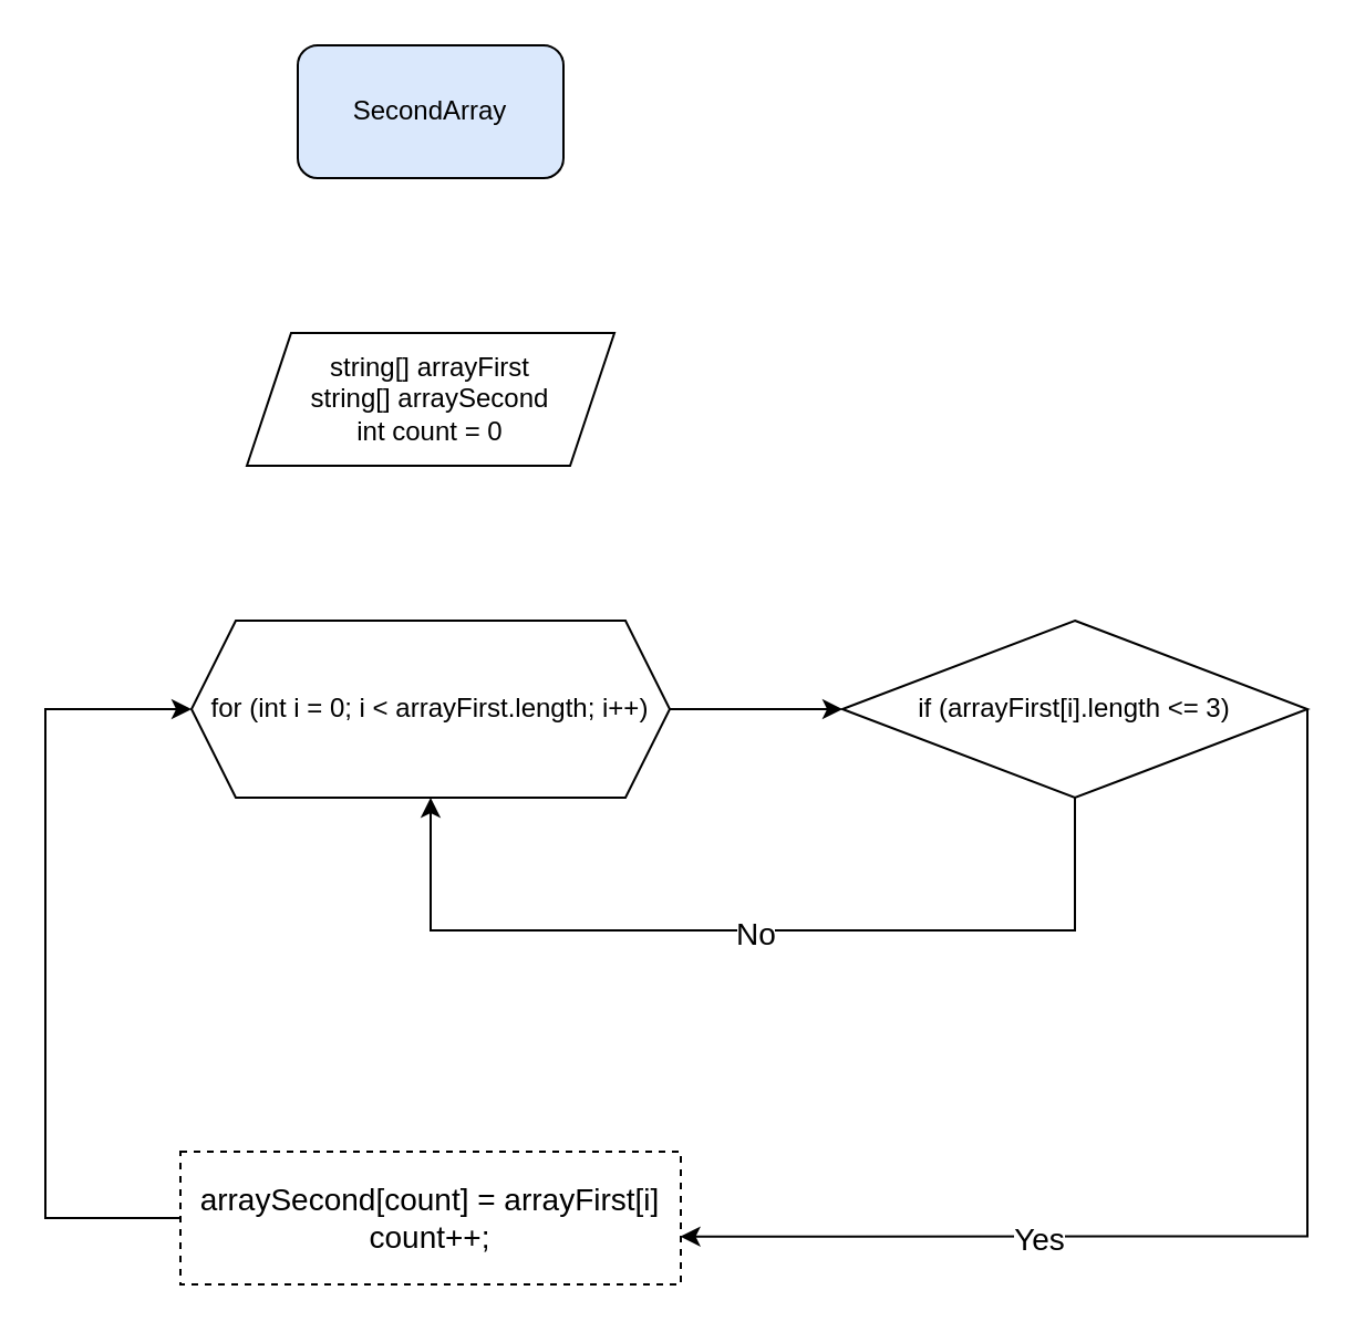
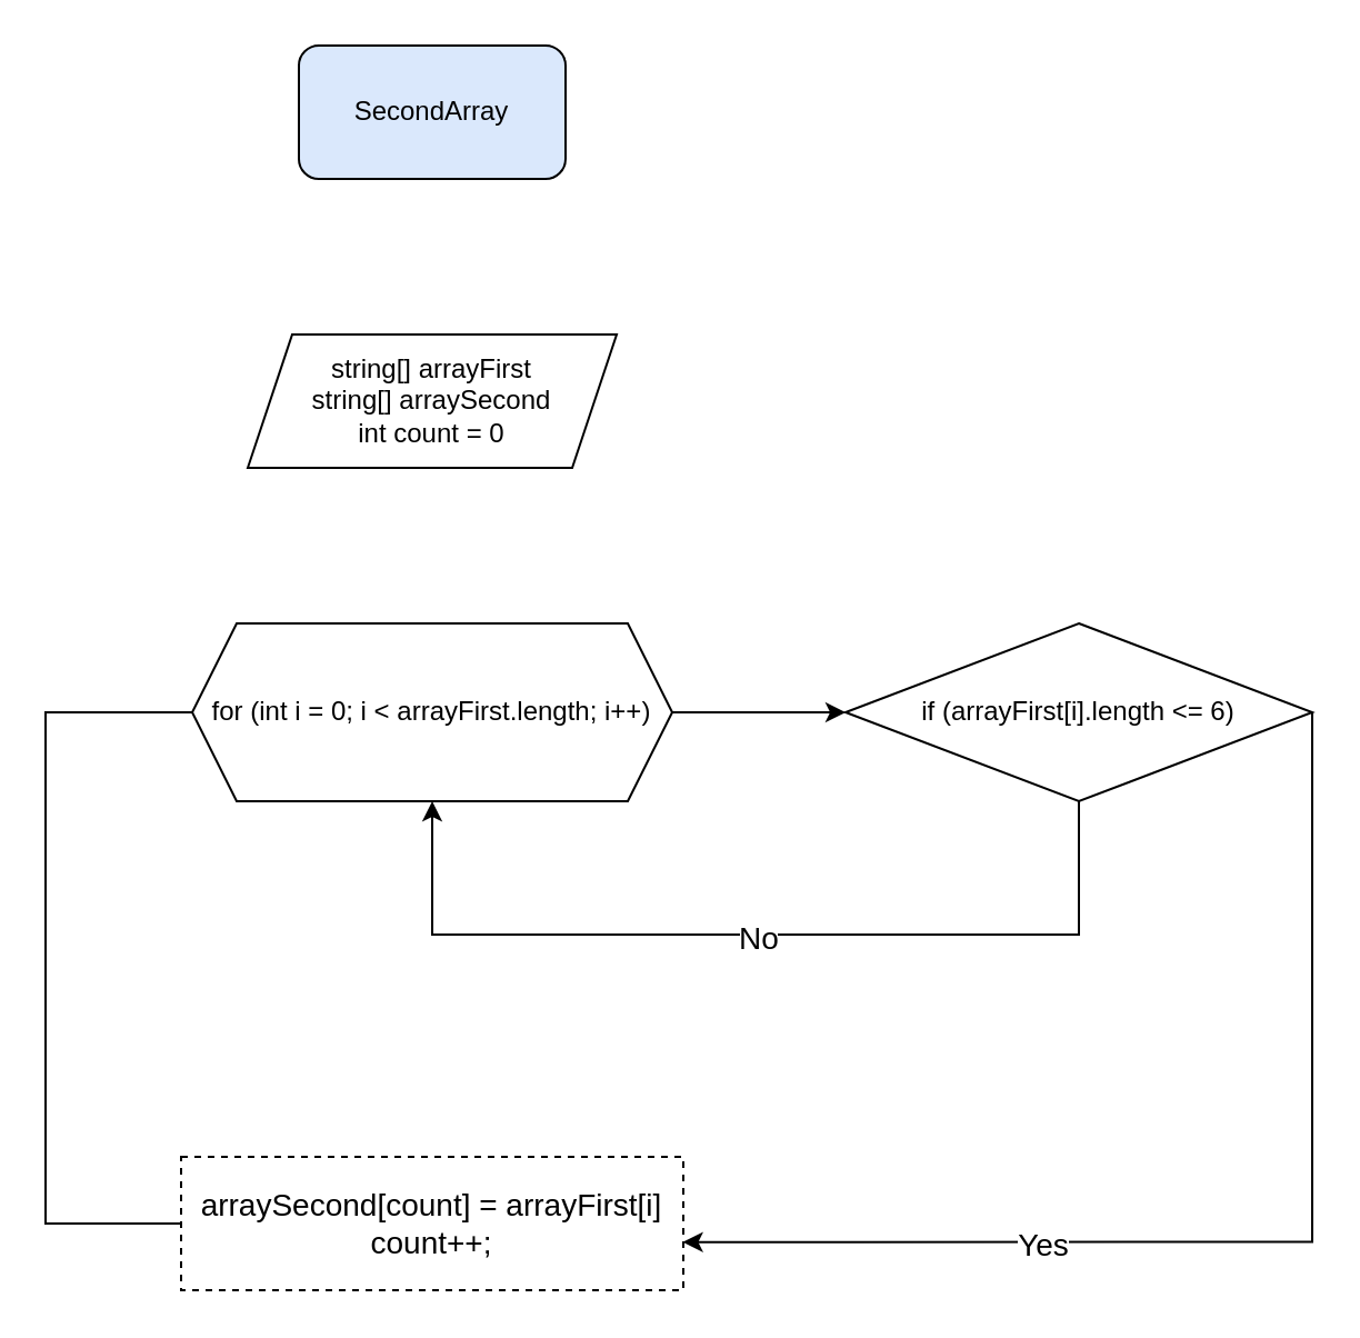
  <mxCell id="0" />
  <mxCell id="1" parent="0" />
  <mxCell id="2" value="SecondArray" style="rounded=1;whiteSpace=wrap;html=1;fillColor=#dae8fc;" vertex="1" parent="1"><mxGeometry x="134" y="20" width="120" height="60" as="geometry" /></mxCell>
  <mxCell id="3" value="string[] arrayFirst&lt;br&gt;string[] arraySecond&lt;br&gt;int count = 0" style="shape=parallelogram;perimeter=parallelogramPerimeter;whiteSpace=wrap;html=1;fixedSize=1;" vertex="1" parent="1"><mxGeometry x="111" y="150" width="166" height="60" as="geometry" /></mxCell>
  <mxCell id="4" style="edgeStyle=orthogonalEdgeStyle;rounded=0;orthogonalLoop=1;jettySize=auto;html=1;entryX=0;entryY=0.5;entryDx=0;entryDy=0;" edge="1" parent="1" source="5" target="10"><mxGeometry relative="1" as="geometry" /></mxCell>
  <mxCell id="5" value="for (int i = 0; i &amp;lt; arrayFirst.length; i++)" style="shape=hexagon;perimeter=hexagonPerimeter2;whiteSpace=wrap;html=1;fixedSize=1;" vertex="1" parent="1"><mxGeometry x="86" y="280" width="216" height="80" as="geometry" /></mxCell>
  <mxCell id="6" style="edgeStyle=orthogonalEdgeStyle;rounded=0;orthogonalLoop=1;jettySize=auto;html=1;entryX=0.5;entryY=1;entryDx=0;entryDy=0;" edge="1" parent="1" source="10" target="5"><mxGeometry relative="1" as="geometry"><Array as="points"><mxPoint x="485" y="420" /><mxPoint x="194" y="420" /></Array></mxGeometry></mxCell>
  <mxCell id="7" value="&lt;font style=&quot;font-size: 14px;&quot;&gt;No&lt;/font&gt;" style="edgeLabel;html=1;align=center;verticalAlign=middle;resizable=0;points=[];" vertex="1" connectable="0" parent="6"><mxGeometry x="-0.08" y="1" relative="1" as="geometry"><mxPoint x="-16" as="offset" /></mxGeometry></mxCell>
  <mxCell id="8" style="edgeStyle=orthogonalEdgeStyle;rounded=0;orthogonalLoop=1;jettySize=auto;html=1;entryX=0.999;entryY=0.639;entryDx=0;entryDy=0;entryPerimeter=0;fontSize=14;" edge="1" parent="1" source="10" target="12"><mxGeometry relative="1" as="geometry"><Array as="points"><mxPoint x="590" y="558" /></Array></mxGeometry></mxCell>
  <mxCell id="9" value="Yes" style="edgeLabel;html=1;align=center;verticalAlign=middle;resizable=0;points=[];fontSize=14;" vertex="1" connectable="0" parent="8"><mxGeometry x="0.381" y="1" relative="1" as="geometry"><mxPoint as="offset" /></mxGeometry></mxCell>
- <mxCell id="10" value="if (arrayFirst[i].length &amp;lt;= 3)" style="rhombus;whiteSpace=wrap;html=1;" vertex="1" parent="1"><mxGeometry x="380" y="280" width="210" height="80" as="geometry" /></mxCell>
- <mxCell id="11" style="edgeStyle=orthogonalEdgeStyle;rounded=0;orthogonalLoop=1;jettySize=auto;html=1;entryX=0;entryY=0.5;entryDx=0;entryDy=0;fontSize=14;" edge="1" parent="1" source="12" target="5"><mxGeometry relative="1" as="geometry"><Array as="points"><mxPoint x="20" y="550" /><mxPoint x="20" y="320" /></Array></mxGeometry></mxCell>
+ <mxCell id="10" value="if (arrayFirst[i].length &amp;lt;= 6)" style="rhombus;whiteSpace=wrap;html=1;" vertex="1" parent="1"><mxGeometry x="380" y="280" width="210" height="80" as="geometry" /></mxCell>
+ <mxCell id="11" style="edgeStyle=orthogonalEdgeStyle;rounded=0;orthogonalLoop=1;jettySize=auto;html=1;entryX=0;entryY=0.5;entryDx=0;entryDy=0;fontSize=14;endArrow=none;" edge="1" parent="1" source="12" target="5"><mxGeometry relative="1" as="geometry"><Array as="points"><mxPoint x="20" y="550" /><mxPoint x="20" y="320" /></Array></mxGeometry></mxCell>
  <mxCell id="12" value="arraySecond[count] = arrayFirst[i]&lt;br&gt;count++;" style="rounded=0;whiteSpace=wrap;html=1;fontSize=14;dashed=1;" vertex="1" parent="1"><mxGeometry x="81" y="520" width="226" height="60" as="geometry" /></mxCell>
